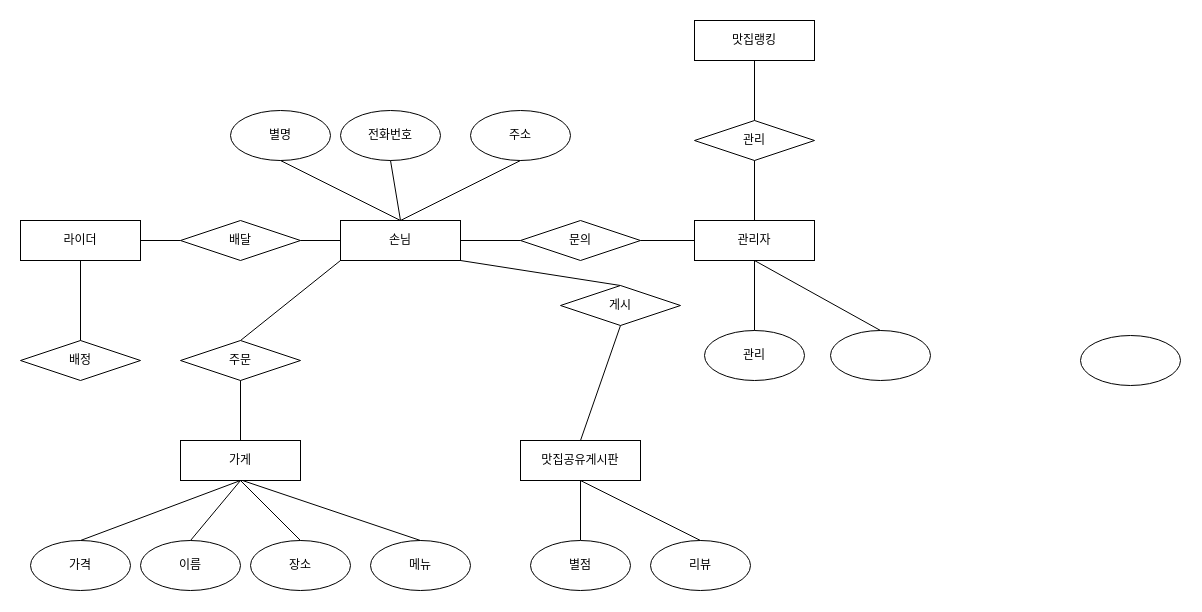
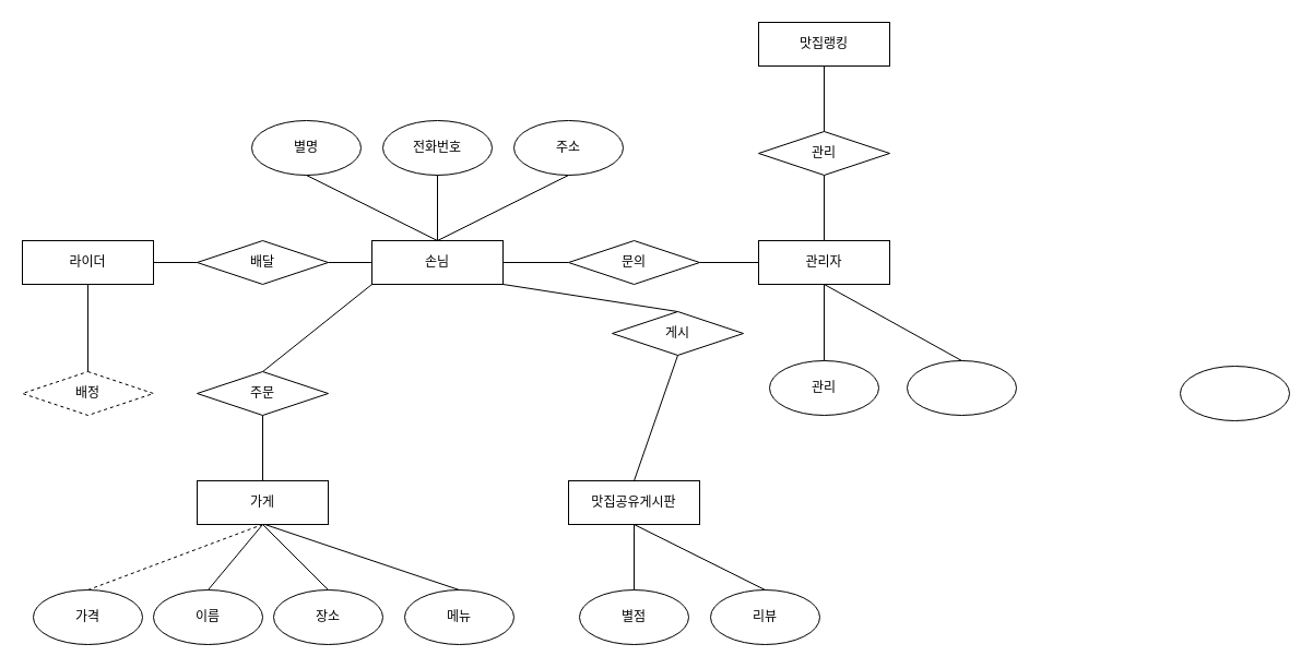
  <mxCell id="0" />
  <mxCell id="1" parent="0" />
  <mxCell id="2" value="가게" style="rounded=0;whiteSpace=wrap;html=1;" vertex="1" parent="1"><mxGeometry x="180" y="440" width="120" height="40" as="geometry" /></mxCell>
  <mxCell id="3" value="" style="edgeStyle=orthogonalEdgeStyle;rounded=0;orthogonalLoop=1;jettySize=auto;html=1;endArrow=none;endFill=0;" edge="1" parent="1" source="4" target="17"><mxGeometry relative="1" as="geometry" /></mxCell>
  <mxCell id="4" value="라이더" style="rounded=0;whiteSpace=wrap;html=1;" vertex="1" parent="1"><mxGeometry x="20" y="220" width="120" height="40" as="geometry" /></mxCell>
  <mxCell id="5" value="맛집랭킹" style="rounded=0;whiteSpace=wrap;html=1;" vertex="1" parent="1"><mxGeometry x="694" y="20" width="120" height="40" as="geometry" /></mxCell>
  <mxCell id="6" value="맛집공유게시판" style="rounded=0;whiteSpace=wrap;html=1;" vertex="1" parent="1"><mxGeometry x="520" y="440" width="120" height="40" as="geometry" /></mxCell>
  <mxCell id="7" value="손님" style="rounded=0;whiteSpace=wrap;html=1;" vertex="1" parent="1"><mxGeometry x="340" y="220" width="120" height="40" as="geometry" /></mxCell>
- <mxCell id="8" value="배정" style="rhombus;whiteSpace=wrap;html=1;" vertex="1" parent="1"><mxGeometry x="20" y="340" width="120" height="40" as="geometry" /></mxCell>
+ <mxCell id="8" value="배정" style="rhombus;whiteSpace=wrap;html=1;dashed=1;" vertex="1" parent="1"><mxGeometry x="20" y="340" width="120" height="40" as="geometry" /></mxCell>
  <mxCell id="9" value="" style="edgeStyle=orthogonalEdgeStyle;rounded=0;orthogonalLoop=1;jettySize=auto;html=1;endArrow=none;endFill=0;" edge="1" parent="1" source="10" target="11"><mxGeometry relative="1" as="geometry" /></mxCell>
  <mxCell id="10" value="관리자" style="rounded=0;whiteSpace=wrap;html=1;" vertex="1" parent="1"><mxGeometry x="694" y="220" width="120" height="40" as="geometry" /></mxCell>
  <mxCell id="11" value="문의" style="rhombus;whiteSpace=wrap;html=1;" vertex="1" parent="1"><mxGeometry x="520" y="220" width="120" height="40" as="geometry" /></mxCell>
  <mxCell id="12" value="주문" style="rhombus;whiteSpace=wrap;html=1;" vertex="1" parent="1"><mxGeometry x="180" y="340" width="120" height="40" as="geometry" /></mxCell>
  <mxCell id="13" value="" style="endArrow=none;html=1;exitX=1;exitY=0.5;exitDx=0;exitDy=0;entryX=0;entryY=0.5;entryDx=0;entryDy=0;" edge="1" parent="1" source="7" target="11"><mxGeometry width="50" height="50" relative="1" as="geometry"><mxPoint x="560" y="420" as="sourcePoint" /><mxPoint x="500" y="300" as="targetPoint" /></mxGeometry></mxCell>
  <mxCell id="14" value="" style="endArrow=none;html=1;entryX=0;entryY=1;entryDx=0;entryDy=0;exitX=0.5;exitY=0;exitDx=0;exitDy=0;" edge="1" parent="1" source="12" target="7"><mxGeometry width="50" height="50" relative="1" as="geometry"><mxPoint x="340" y="330" as="sourcePoint" /><mxPoint x="610" y="370" as="targetPoint" /></mxGeometry></mxCell>
  <mxCell id="15" value="" style="endArrow=none;html=1;entryX=0.5;entryY=1;entryDx=0;entryDy=0;exitX=0.5;exitY=0;exitDx=0;exitDy=0;" edge="1" parent="1" source="2" target="12"><mxGeometry width="50" height="50" relative="1" as="geometry"><mxPoint x="340" y="450" as="sourcePoint" /><mxPoint x="610" y="370" as="targetPoint" /></mxGeometry></mxCell>
  <mxCell id="16" value="" style="edgeStyle=orthogonalEdgeStyle;rounded=0;orthogonalLoop=1;jettySize=auto;html=1;endArrow=none;endFill=0;" edge="1" parent="1" source="17" target="7"><mxGeometry relative="1" as="geometry" /></mxCell>
  <mxCell id="17" value="배달" style="rhombus;whiteSpace=wrap;html=1;" vertex="1" parent="1"><mxGeometry x="180" y="220" width="120" height="40" as="geometry" /></mxCell>
  <mxCell id="18" value="게시" style="rhombus;whiteSpace=wrap;html=1;" vertex="1" parent="1"><mxGeometry x="560" y="285" width="120" height="40" as="geometry" /></mxCell>
  <mxCell id="19" value="" style="endArrow=none;html=1;entryX=0.5;entryY=0;entryDx=0;entryDy=0;exitX=1;exitY=1;exitDx=0;exitDy=0;" edge="1" parent="1" source="7" target="18"><mxGeometry width="50" height="50" relative="1" as="geometry"><mxPoint x="560" y="300" as="sourcePoint" /><mxPoint x="610" y="250" as="targetPoint" /></mxGeometry></mxCell>
  <mxCell id="20" value="관리" style="rhombus;whiteSpace=wrap;html=1;" vertex="1" parent="1"><mxGeometry x="694" y="120" width="120" height="40" as="geometry" /></mxCell>
  <mxCell id="21" value="" style="endArrow=none;html=1;exitX=0.5;exitY=0;exitDx=0;exitDy=0;" edge="1" parent="1" source="10" target="20"><mxGeometry width="50" height="50" relative="1" as="geometry"><mxPoint x="560" y="300" as="sourcePoint" /><mxPoint x="610" y="250" as="targetPoint" /></mxGeometry></mxCell>
  <mxCell id="22" value="" style="endArrow=none;html=1;exitX=0.5;exitY=1;exitDx=0;exitDy=0;entryX=0.5;entryY=0;entryDx=0;entryDy=0;" edge="1" parent="1" source="5" target="20"><mxGeometry width="50" height="50" relative="1" as="geometry"><mxPoint x="560" y="300" as="sourcePoint" /><mxPoint x="610" y="250" as="targetPoint" /></mxGeometry></mxCell>
  <mxCell id="23" value="" style="endArrow=none;html=1;entryX=0.5;entryY=1;entryDx=0;entryDy=0;" edge="1" parent="1" source="8" target="4"><mxGeometry width="50" height="50" relative="1" as="geometry"><mxPoint x="240" y="330" as="sourcePoint" /><mxPoint x="590" y="290" as="targetPoint" /></mxGeometry></mxCell>
  <mxCell id="24" value="이름" style="ellipse;whiteSpace=wrap;html=1;" vertex="1" parent="1"><mxGeometry x="140" y="540" width="100" height="50" as="geometry" /></mxCell>
  <mxCell id="25" value="리뷰" style="ellipse;whiteSpace=wrap;html=1;" vertex="1" parent="1"><mxGeometry x="650" y="540" width="100" height="50" as="geometry" /></mxCell>
  <mxCell id="26" value="장소" style="ellipse;whiteSpace=wrap;html=1;" vertex="1" parent="1"><mxGeometry x="250" y="540" width="100" height="50" as="geometry" /></mxCell>
  <mxCell id="27" value="메뉴" style="ellipse;whiteSpace=wrap;html=1;" vertex="1" parent="1"><mxGeometry x="370" y="540" width="100" height="50" as="geometry" /></mxCell>
  <mxCell id="28" value="가격" style="ellipse;whiteSpace=wrap;html=1;" vertex="1" parent="1"><mxGeometry x="30" y="540" width="100" height="50" as="geometry" /></mxCell>
  <mxCell id="29" value="주소" style="ellipse;whiteSpace=wrap;html=1;" vertex="1" parent="1"><mxGeometry x="470" y="110" width="100" height="50" as="geometry" /></mxCell>
- <mxCell id="30" value="" style="endArrow=none;html=1;entryX=0.5;entryY=1;entryDx=0;entryDy=0;exitX=0.5;exitY=0;exitDx=0;exitDy=0;" edge="1" parent="1" source="28" target="2"><mxGeometry width="50" height="50" relative="1" as="geometry"><mxPoint x="210" y="520" as="sourcePoint" /><mxPoint x="260" y="160" as="targetPoint" /></mxGeometry></mxCell>
+ <mxCell id="30" value="" style="endArrow=none;html=1;entryX=0.5;entryY=1;entryDx=0;entryDy=0;exitX=0.5;exitY=0;exitDx=0;exitDy=0;dashed=1;" edge="1" parent="1" source="28" target="2"><mxGeometry width="50" height="50" relative="1" as="geometry"><mxPoint x="210" y="520" as="sourcePoint" /><mxPoint x="260" y="160" as="targetPoint" /></mxGeometry></mxCell>
  <mxCell id="31" value="" style="endArrow=none;html=1;entryX=0.5;entryY=1;entryDx=0;entryDy=0;exitX=0.5;exitY=0;exitDx=0;exitDy=0;" edge="1" parent="1" source="27"><mxGeometry width="50" height="50" relative="1" as="geometry"><mxPoint x="602" y="550" as="sourcePoint" /><mxPoint x="242" y="480" as="targetPoint" /></mxGeometry></mxCell>
  <mxCell id="32" value="" style="endArrow=none;html=1;exitX=0.5;exitY=0;exitDx=0;exitDy=0;" edge="1" parent="1" source="24"><mxGeometry width="50" height="50" relative="1" as="geometry"><mxPoint x="210" y="210" as="sourcePoint" /><mxPoint x="240" y="480" as="targetPoint" /></mxGeometry></mxCell>
  <mxCell id="33" value="" style="endArrow=none;html=1;entryX=0.5;entryY=1;entryDx=0;entryDy=0;exitX=0.5;exitY=0;exitDx=0;exitDy=0;" edge="1" parent="1" source="26" target="2"><mxGeometry width="50" height="50" relative="1" as="geometry"><mxPoint x="210" y="210" as="sourcePoint" /><mxPoint x="260" y="160" as="targetPoint" /></mxGeometry></mxCell>
  <mxCell id="34" value="" style="endArrow=none;html=1;entryX=0.5;entryY=1;entryDx=0;entryDy=0;exitX=0.5;exitY=0;exitDx=0;exitDy=0;" edge="1" parent="1" source="6" target="18"><mxGeometry width="50" height="50" relative="1" as="geometry"><mxPoint x="380" y="250" as="sourcePoint" /><mxPoint x="430" y="200" as="targetPoint" /></mxGeometry></mxCell>
  <mxCell id="35" value="" style="endArrow=none;html=1;entryX=0.5;entryY=1;entryDx=0;entryDy=0;exitX=0.5;exitY=0;exitDx=0;exitDy=0;" edge="1" parent="1" source="36" target="6"><mxGeometry width="50" height="50" relative="1" as="geometry"><mxPoint x="473" y="380" as="sourcePoint" /><mxPoint x="523" y="330" as="targetPoint" /></mxGeometry></mxCell>
  <mxCell id="36" value="별점" style="ellipse;whiteSpace=wrap;html=1;" vertex="1" parent="1"><mxGeometry x="530" y="540" width="100" height="50" as="geometry" /></mxCell>
  <mxCell id="37" value="" style="endArrow=none;html=1;entryX=0.5;entryY=0;entryDx=0;entryDy=0;" edge="1" parent="1" target="25"><mxGeometry width="50" height="50" relative="1" as="geometry"><mxPoint x="580" y="480" as="sourcePoint" /><mxPoint x="620" y="280" as="targetPoint" /></mxGeometry></mxCell>
  <mxCell id="38" value="" style="ellipse;whiteSpace=wrap;html=1;" vertex="1" parent="1"><mxGeometry x="1080" y="335" width="100" height="50" as="geometry" /></mxCell>
  <mxCell id="39" value="관리" style="ellipse;whiteSpace=wrap;html=1;" vertex="1" parent="1"><mxGeometry x="704" y="330" width="100" height="50" as="geometry" /></mxCell>
  <mxCell id="40" value="" style="endArrow=none;html=1;entryX=0.5;entryY=1;entryDx=0;entryDy=0;exitX=0.5;exitY=0;exitDx=0;exitDy=0;" edge="1" parent="1" source="39" target="10"><mxGeometry width="50" height="50" relative="1" as="geometry"><mxPoint x="754" y="320" as="sourcePoint" /><mxPoint x="890" y="290" as="targetPoint" /></mxGeometry></mxCell>
  <mxCell id="41" value="" style="ellipse;whiteSpace=wrap;html=1;" vertex="1" parent="1"><mxGeometry x="830" y="330" width="100" height="50" as="geometry" /></mxCell>
  <mxCell id="42" value="" style="endArrow=none;html=1;exitX=0.5;exitY=0;exitDx=0;exitDy=0;entryX=0.5;entryY=1;entryDx=0;entryDy=0;" edge="1" parent="1" source="41" target="10"><mxGeometry width="50" height="50" relative="1" as="geometry"><mxPoint x="840" y="340" as="sourcePoint" /><mxPoint x="760" y="260" as="targetPoint" /></mxGeometry></mxCell>
- <mxCell id="43" value="전화번호" style="ellipse;whiteSpace=wrap;html=1;" vertex="1" parent="1"><mxGeometry x="340" y="110" width="100" height="50" as="geometry" /></mxCell>
+ <mxCell id="43" value="전화번호" style="ellipse;whiteSpace=wrap;html=1;" vertex="1" parent="1"><mxGeometry x="350" y="110" width="100" height="50" as="geometry" /></mxCell>
  <mxCell id="44" value="별명" style="ellipse;whiteSpace=wrap;html=1;" vertex="1" parent="1"><mxGeometry x="230" y="110" width="100" height="50" as="geometry" /></mxCell>
  <mxCell id="45" value="" style="endArrow=none;html=1;entryX=0.5;entryY=0;entryDx=0;entryDy=0;exitX=0.5;exitY=1;exitDx=0;exitDy=0;" edge="1" parent="1" source="43" target="7"><mxGeometry width="50" height="50" relative="1" as="geometry"><mxPoint x="430" y="280" as="sourcePoint" /><mxPoint x="480" y="230" as="targetPoint" /></mxGeometry></mxCell>
  <mxCell id="46" value="" style="endArrow=none;html=1;exitX=0.5;exitY=0;exitDx=0;exitDy=0;entryX=0.5;entryY=1;entryDx=0;entryDy=0;" edge="1" parent="1" source="7" target="29"><mxGeometry width="50" height="50" relative="1" as="geometry"><mxPoint x="430" y="280" as="sourcePoint" /><mxPoint x="480" y="230" as="targetPoint" /></mxGeometry></mxCell>
  <mxCell id="47" value="" style="endArrow=none;html=1;entryX=0.5;entryY=0;entryDx=0;entryDy=0;exitX=0.5;exitY=1;exitDx=0;exitDy=0;" edge="1" parent="1" source="44" target="7"><mxGeometry width="50" height="50" relative="1" as="geometry"><mxPoint x="430" y="280" as="sourcePoint" /><mxPoint x="480" y="230" as="targetPoint" /></mxGeometry></mxCell>
